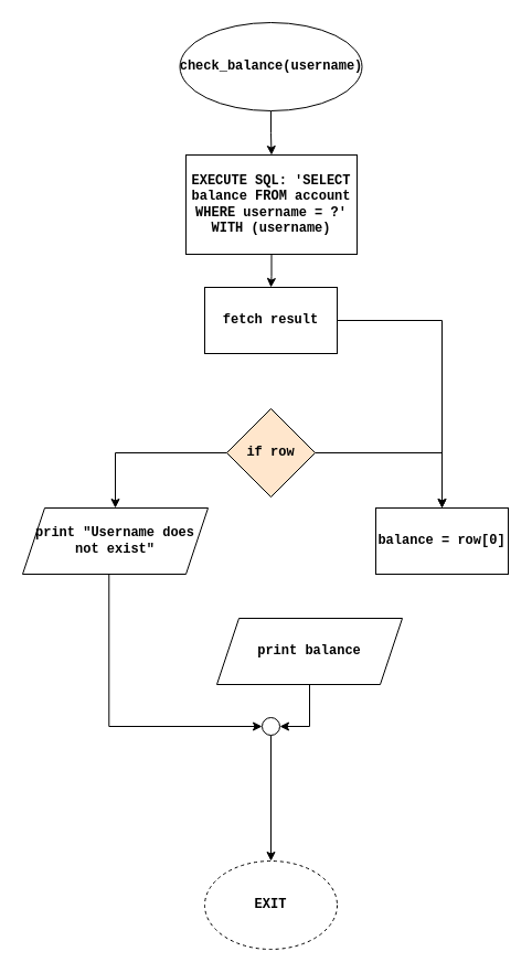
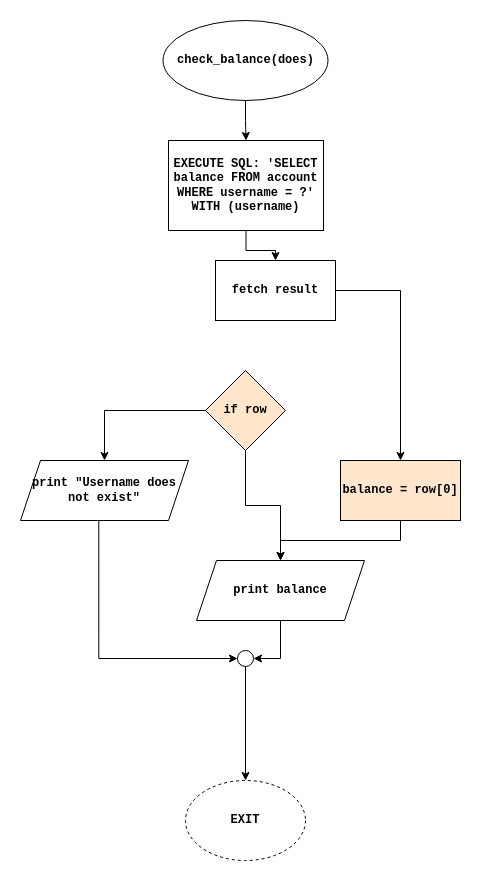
  <mxCell id="0" />
  <mxCell id="1" parent="0" />
  <mxCell id="2" value="" style="edgeStyle=orthogonalEdgeStyle;rounded=0;orthogonalLoop=1;jettySize=auto;html=1;fontStyle=1;fontFamily=Courier New;" edge="1" parent="1" source="3" target="6"><mxGeometry relative="1" as="geometry" /></mxCell>
- <mxCell id="3" value="check_balance(username)" style="ellipse;whiteSpace=wrap;html=1;fontStyle=1;fontFamily=Courier New;" parent="1" vertex="1"><mxGeometry x="162.5" width="165" height="80" as="geometry" y="20" /></mxCell>
+ <mxCell id="3" value="check_balance(does)" style="ellipse;whiteSpace=wrap;html=1;fontStyle=1;fontFamily=Courier New;" parent="1" vertex="1"><mxGeometry x="162.5" width="165" height="80" as="geometry" y="20" /></mxCell>
  <mxCell id="4" value="EXIT" style="ellipse;whiteSpace=wrap;html=1;fontStyle=1;fontFamily=Courier New;dashed=1;" parent="1" vertex="1"><mxGeometry x="185" y="780" width="120" height="80" as="geometry" /></mxCell>
  <mxCell id="5" value="" style="edgeStyle=orthogonalEdgeStyle;rounded=0;orthogonalLoop=1;jettySize=auto;html=1;fontStyle=1;fontFamily=Courier New;" edge="1" parent="1" source="6" target="8"><mxGeometry relative="1" as="geometry" /></mxCell>
  <mxCell id="6" value="EXECUTE SQL: 'SELECT balance FROM account WHERE username = ?' WITH (username)" style="whiteSpace=wrap;html=1;fontStyle=1;fontFamily=Courier New;" vertex="1" parent="1"><mxGeometry x="168" y="140" width="155" height="90" as="geometry" /></mxCell>
  <mxCell id="7" value="" style="edgeStyle=orthogonalEdgeStyle;rounded=0;orthogonalLoop=1;jettySize=auto;html=1;fontStyle=1;fontFamily=Courier New;" edge="1" parent="1" source="8" target="13"><mxGeometry relative="1" as="geometry" /></mxCell>
- <mxCell id="8" value="fetch result" style="whiteSpace=wrap;html=1;fontStyle=1;fontFamily=Courier New;" vertex="1" parent="1"><mxGeometry x="185" y="260" width="120" height="60" as="geometry" /></mxCell>
- <mxCell id="9" value="" style="edgeStyle=orthogonalEdgeStyle;rounded=0;orthogonalLoop=1;jettySize=auto;html=1;fontStyle=1;fontFamily=Courier New;" edge="1" parent="1" source="11" target="13"><mxGeometry relative="1" as="geometry" /></mxCell>
+ <mxCell id="8" value="fetch result" style="whiteSpace=wrap;html=1;fontStyle=1;fontFamily=Courier New;" vertex="1" parent="1"><mxGeometry x="215" y="260" width="120" height="60" as="geometry" /></mxCell>
+ <mxCell id="9" value="" style="edgeStyle=orthogonalEdgeStyle;rounded=0;orthogonalLoop=1;jettySize=auto;html=1;fontStyle=1;fontFamily=Courier New;" edge="1" parent="1" source="11" target="19"><mxGeometry relative="1" as="geometry" /></mxCell>
  <mxCell id="10" value="" style="edgeStyle=orthogonalEdgeStyle;rounded=0;orthogonalLoop=1;jettySize=auto;html=1;fontStyle=1;fontFamily=Courier New;" edge="1" parent="1" source="11" target="15"><mxGeometry relative="1" as="geometry" /></mxCell>
  <mxCell id="11" value="if row" style="rhombus;whiteSpace=wrap;html=1;fontStyle=1;fontFamily=Courier New;fillColor=#ffe6cc;" vertex="1" parent="1"><mxGeometry x="205" y="370" width="80" height="80" as="geometry" /></mxCell>
- <mxCell id="13" value="balance = row[0]" style="whiteSpace=wrap;html=1;fontStyle=1;fontFamily=Courier New;" vertex="1" parent="1"><mxGeometry x="340" y="460" width="120" height="60" as="geometry" /></mxCell>
+ <mxCell id="12" style="edgeStyle=orthogonalEdgeStyle;rounded=0;orthogonalLoop=1;jettySize=auto;html=1;exitX=0.5;exitY=1;exitDx=0;exitDy=0;entryX=0.5;entryY=0;entryDx=0;entryDy=0;fontStyle=1;fontFamily=Courier New;" edge="1" parent="1" source="13" target="19"><mxGeometry relative="1" as="geometry" /></mxCell>
+ <mxCell id="13" value="balance = row[0]" style="whiteSpace=wrap;html=1;fontStyle=1;fontFamily=Courier New;fillColor=#ffe6cc;" vertex="1" parent="1"><mxGeometry x="340" y="460" width="120" height="60" as="geometry" /></mxCell>
  <mxCell id="14" style="edgeStyle=orthogonalEdgeStyle;rounded=0;orthogonalLoop=1;jettySize=auto;html=1;entryX=0;entryY=0.5;entryDx=0;entryDy=0;exitX=0.466;exitY=1.008;exitDx=0;exitDy=0;exitPerimeter=0;fontStyle=1;fontFamily=Courier New;" edge="1" parent="1" source="15" target="17"><mxGeometry relative="1" as="geometry" /></mxCell>
  <mxCell id="15" value="print &quot;Username does not exist&quot;" style="shape=parallelogram;perimeter=parallelogramPerimeter;whiteSpace=wrap;html=1;fixedSize=1;fontStyle=1;fontFamily=Courier New;" vertex="1" parent="1"><mxGeometry x="20" y="460" width="168" height="60" as="geometry" /></mxCell>
  <mxCell id="16" style="edgeStyle=orthogonalEdgeStyle;rounded=0;orthogonalLoop=1;jettySize=auto;html=1;exitX=0.5;exitY=1;exitDx=0;exitDy=0;entryX=0.5;entryY=0;entryDx=0;entryDy=0;fontStyle=1;fontFamily=Courier New;" edge="1" parent="1" source="17" target="4"><mxGeometry relative="1" as="geometry" /></mxCell>
  <mxCell id="17" value="" style="ellipse;whiteSpace=wrap;html=1;aspect=fixed;fontStyle=1;fontFamily=Courier New;" vertex="1" parent="1"><mxGeometry x="237" y="650" width="16" height="16" as="geometry" /></mxCell>
  <mxCell id="18" style="edgeStyle=orthogonalEdgeStyle;rounded=0;orthogonalLoop=1;jettySize=auto;html=1;exitX=0.5;exitY=1;exitDx=0;exitDy=0;entryX=1;entryY=0.5;entryDx=0;entryDy=0;fontStyle=1;fontFamily=Courier New;" edge="1" parent="1" source="19" target="17"><mxGeometry relative="1" as="geometry" /></mxCell>
  <mxCell id="19" value="print balance" style="shape=parallelogram;perimeter=parallelogramPerimeter;whiteSpace=wrap;html=1;fixedSize=1;fontStyle=1;fontFamily=Courier New;" vertex="1" parent="1"><mxGeometry x="196" y="560" width="168" height="60" as="geometry" /></mxCell>
